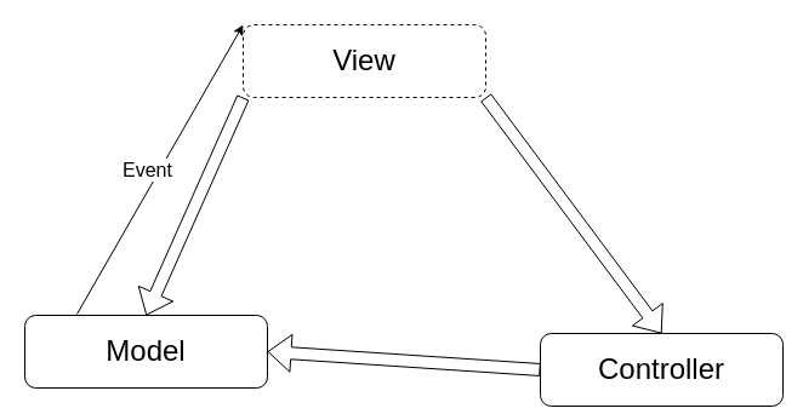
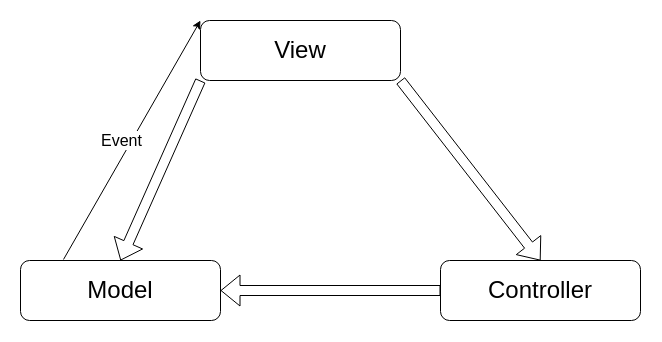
  <mxCell id="0" />
  <mxCell id="1" parent="0" />
- <mxCell id="2" value="&lt;font style=&quot;font-size: 24px&quot;&gt;View&lt;/font&gt;" style="rounded=1;whiteSpace=wrap;html=1;dashed=1;" vertex="1" parent="1"><mxGeometry x="200" y="20" width="200" height="60" as="geometry" /></mxCell>
+ <mxCell id="2" value="&lt;font style=&quot;font-size: 24px&quot;&gt;View&lt;/font&gt;" style="rounded=1;whiteSpace=wrap;html=1;" vertex="1" parent="1"><mxGeometry x="200" y="20" width="200" height="60" as="geometry" /></mxCell>
  <mxCell id="3" value="&lt;font style=&quot;font-size: 24px&quot;&gt;Model&lt;/font&gt;" style="rounded=1;whiteSpace=wrap;html=1;" vertex="1" parent="1"><mxGeometry x="20" y="260" width="200" height="60" as="geometry" /></mxCell>
- <mxCell id="4" value="&lt;font face=&quot;helvetica&quot;&gt;&lt;span style=&quot;font-size: 24px&quot;&gt;Controller&lt;/span&gt;&lt;/font&gt;" style="rounded=1;whiteSpace=wrap;html=1;" vertex="1" parent="1"><mxGeometry x="445" y="275" width="200" height="60" as="geometry" /></mxCell>
+ <mxCell id="4" value="&lt;font face=&quot;helvetica&quot;&gt;&lt;span style=&quot;font-size: 24px&quot;&gt;Controller&lt;/span&gt;&lt;/font&gt;" style="rounded=1;whiteSpace=wrap;html=1;" vertex="1" parent="1"><mxGeometry x="440" y="260" width="200" height="60" as="geometry" /></mxCell>
  <mxCell id="5" value="" style="shape=flexArrow;endArrow=classic;html=1;exitX=1;exitY=1;exitDx=0;exitDy=0;entryX=0.5;entryY=0;entryDx=0;entryDy=0;" edge="1" parent="1" source="2" target="4"><mxGeometry width="50" height="50" relative="1" as="geometry"><mxPoint x="280" y="540" as="sourcePoint" /><mxPoint x="330" y="490" as="targetPoint" /></mxGeometry></mxCell>
  <mxCell id="6" value="" style="shape=flexArrow;endArrow=classic;html=1;exitX=0;exitY=0.5;exitDx=0;exitDy=0;entryX=1;entryY=0.5;entryDx=0;entryDy=0;" edge="1" parent="1" source="4" target="3"><mxGeometry width="50" height="50" relative="1" as="geometry"><mxPoint x="310" y="320" as="sourcePoint" /><mxPoint x="360" y="270" as="targetPoint" /></mxGeometry></mxCell>
  <mxCell id="7" value="" style="shape=flexArrow;endArrow=classic;html=1;exitX=0;exitY=1;exitDx=0;exitDy=0;entryX=0.5;entryY=0;entryDx=0;entryDy=0;" edge="1" parent="1" source="2" target="3"><mxGeometry width="50" height="50" relative="1" as="geometry"><mxPoint x="280" y="540" as="sourcePoint" /><mxPoint x="330" y="490" as="targetPoint" /></mxGeometry></mxCell>
  <mxCell id="8" value="" style="endArrow=classic;html=1;entryX=0;entryY=0;entryDx=0;entryDy=0;exitX=0.215;exitY=-0.017;exitDx=0;exitDy=0;exitPerimeter=0;" edge="1" parent="1" source="3" target="2"><mxGeometry relative="1" as="geometry"><mxPoint x="-130" y="190" as="sourcePoint" /><mxPoint x="-30" y="190" as="targetPoint" /></mxGeometry></mxCell>
  <mxCell id="9" value="&lt;font style=&quot;font-size: 16px&quot;&gt;Event&lt;/font&gt;" style="edgeLabel;resizable=0;html=1;align=center;verticalAlign=middle;" connectable="0" vertex="1" parent="8"><mxGeometry relative="1" as="geometry"><mxPoint x="-11.59" y="0.62" as="offset" /></mxGeometry></mxCell>
